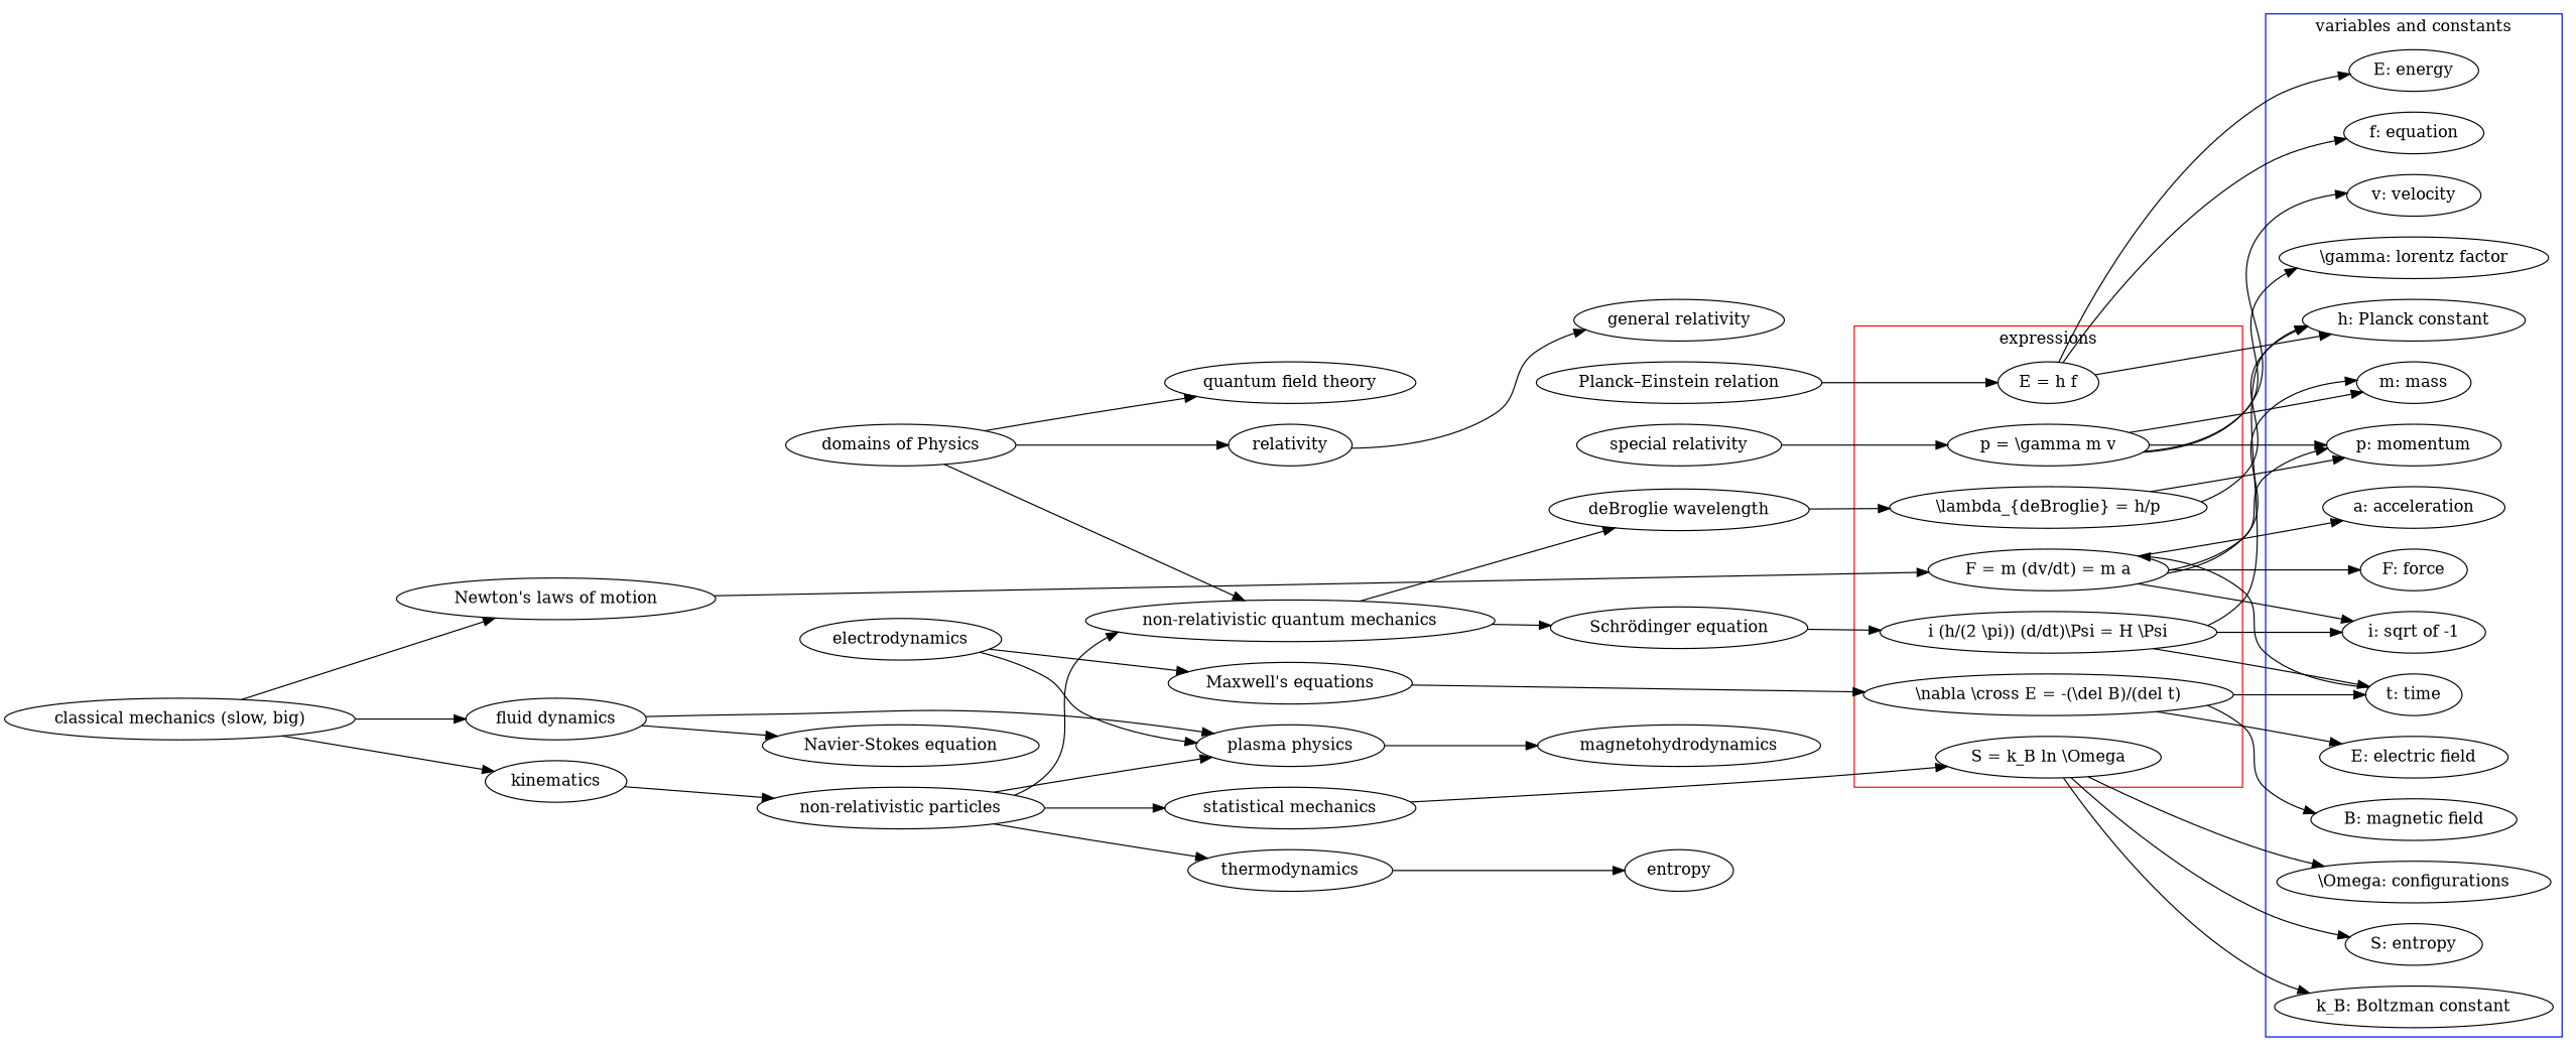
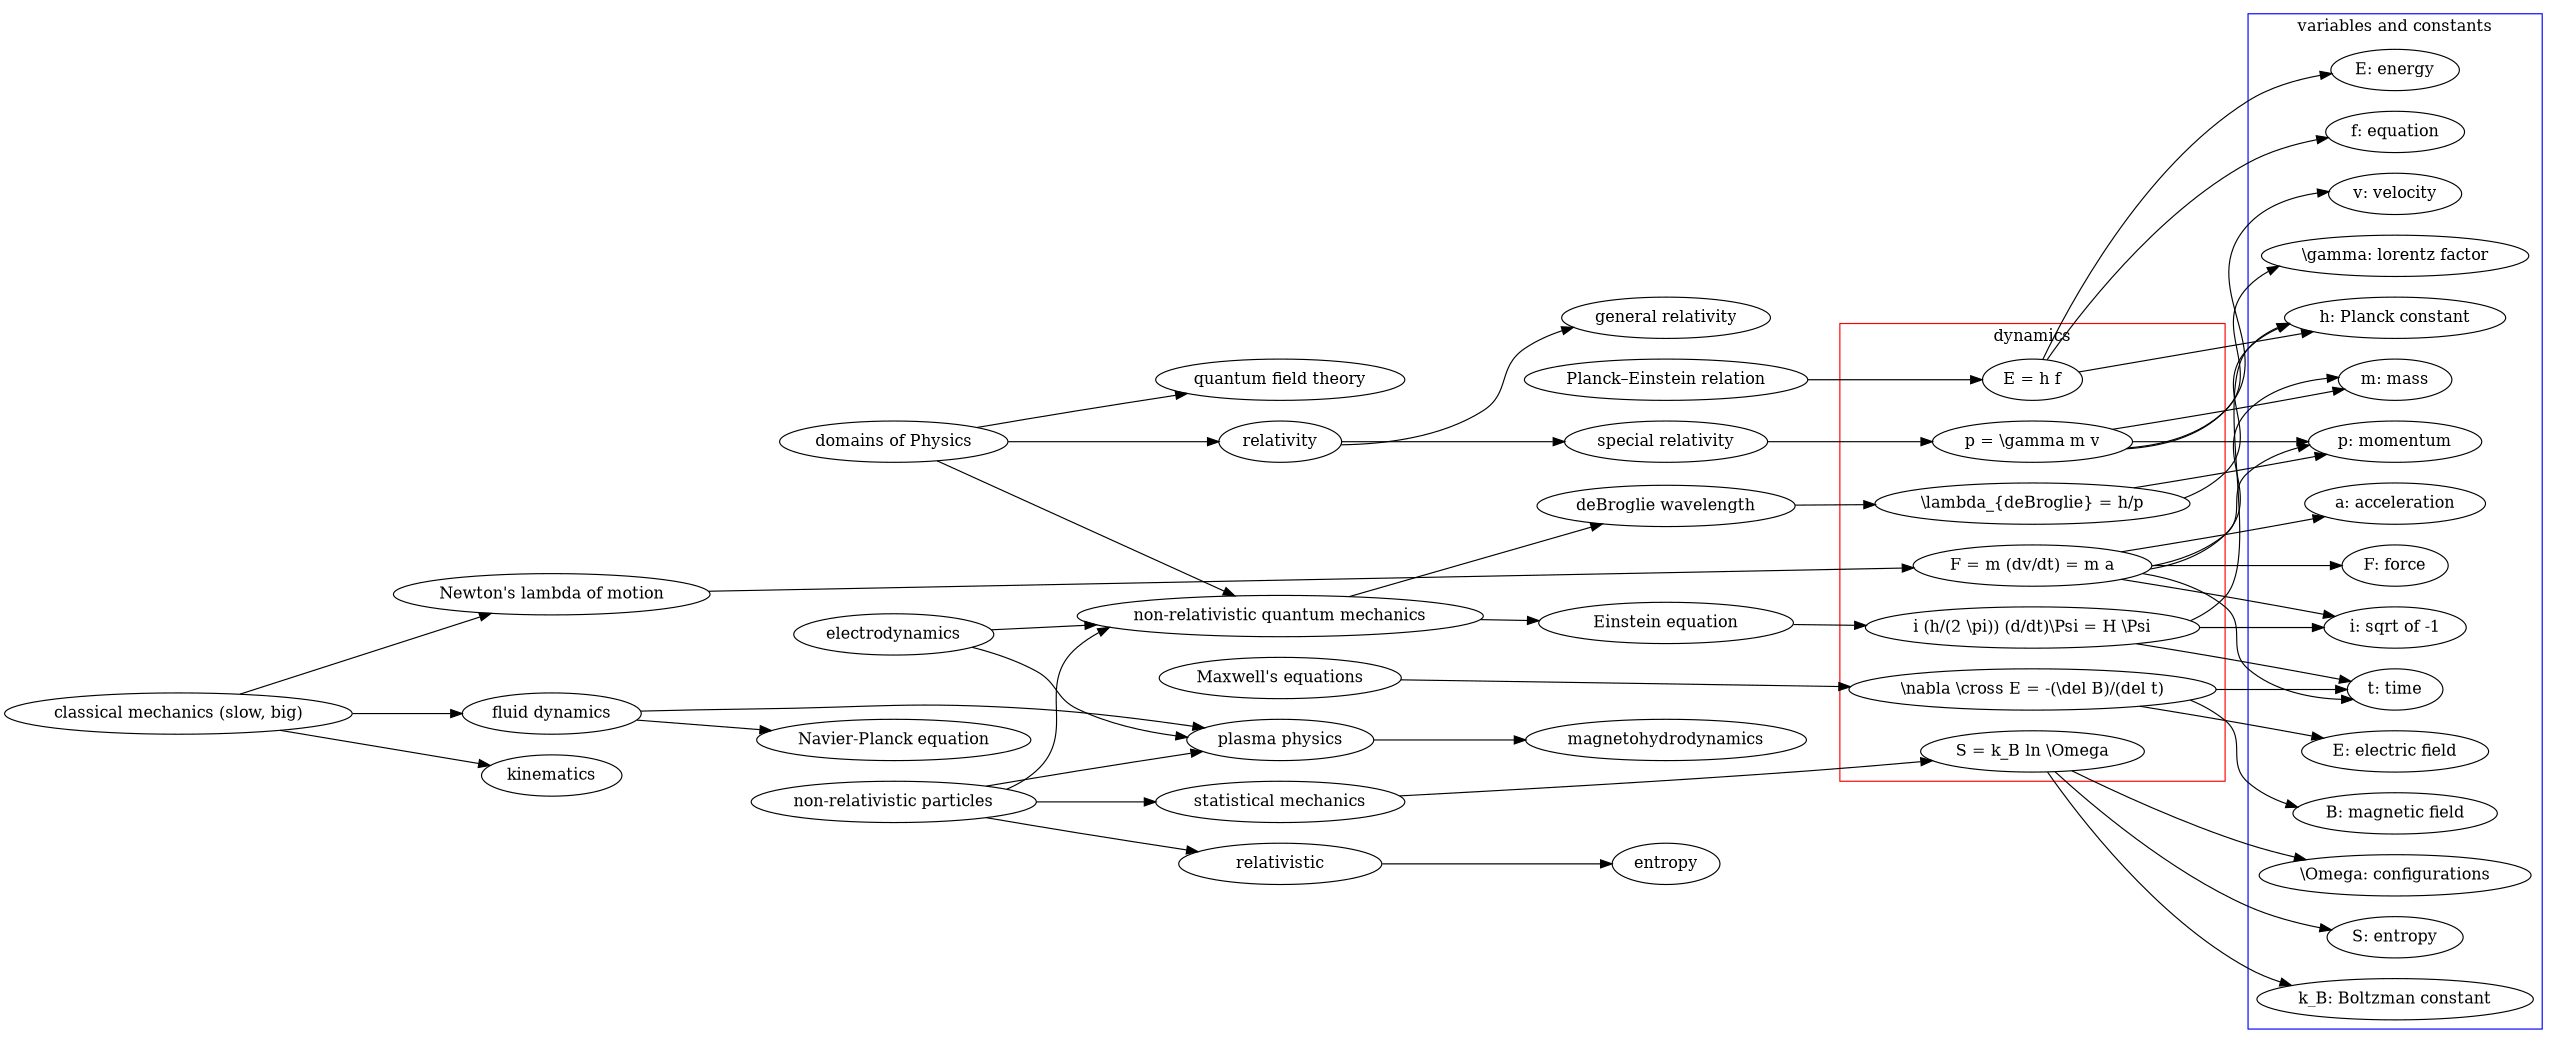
  digraph {
    rankdir=LR
    "t: time"
    "E: energy"
    "p: momentum"
    "F: force"
    "m: mass"
    "\\gamma: lorentz factor"
    "v: velocity"
    "B: magnetic field"
    "E: electric field"
    "h: Planck constant"
    "a: acceleration"
    "i: sqrt of -1"
    n13 [label="f: equation"]
    "S: entropy"
    "k_B: Boltzman constant"
    "\\Omega: configurations"
    "F = m (dv/dt) = m a"
    "p = \\gamma m v"
    "\\nabla \\cross E = -(\\del B)/(del t)"
    "i (h/(2 \\pi)) (d/dt)\\Psi = H \\Psi"
    "E = h f"
    "\\lambda_{deBroglie} = h/p"
    "S = k_B ln \\Omega"
    "domains of Physics"
    "non-relativistic quantum mechanics"
    relativity
    "quantum field theory"
    "classical mechanics (slow, big)"
-   "Newton's laws of motion"
+   "Newton's laws of motion" [label="Newton's lambda of motion"]
    "fluid dynamics"
    kinematics
    "deBroglie wavelength"
-   "Schrödinger equation"
+   "Schrödinger equation" [label="Einstein equation"]
    "special relativity"
    "general relativity"
-   "Navier-Stokes equation"
+   "Navier-Stokes equation" [label="Navier-Planck equation"]
    "plasma physics"
    electrodynamics
    "Maxwell's equations"
    "non-relativistic particles"
    magnetohydrodynamics
    "statistical mechanics"
-   thermodynamics
+   thermodynamics [label=relativistic]
    entropy
    "Planck–Einstein relation"
    subgraph cluster_1 {
      color=blue
      label="variables and constants"
      "t: time"
      "E: energy"
      "p: momentum"
      "F: force"
      "m: mass"
      "\\gamma: lorentz factor"
      "v: velocity"
      "B: magnetic field"
      "E: electric field"
      "h: Planck constant"
      "a: acceleration"
      "i: sqrt of -1"
      n13
      "S: entropy"
      "k_B: Boltzman constant"
      "\\Omega: configurations"
    }
    subgraph cluster_2 {
      color=red
-     label=expressions
+     label=dynamics
      "F = m (dv/dt) = m a"
      "p = \\gamma m v"
      "\\nabla \\cross E = -(\\del B)/(del t)"
      "i (h/(2 \\pi)) (d/dt)\\Psi = H \\Psi"
      "E = h f"
      "\\lambda_{deBroglie} = h/p"
      "S = k_B ln \\Omega"
    }
-   "t: time" -> "F = m (dv/dt) = m a"
+   "F = m (dv/dt) = m a" -> "t: time"
    "F = m (dv/dt) = m a" -> "p: momentum"
    "F = m (dv/dt) = m a" -> "F: force"
    "F = m (dv/dt) = m a" -> "m: mass"
    "F = m (dv/dt) = m a" -> "a: acceleration"
    "F = m (dv/dt) = m a" -> "i: sqrt of -1"
    "p = \\gamma m v" -> "p: momentum"
    "p = \\gamma m v" -> "m: mass"
    "p = \\gamma m v" -> "\\gamma: lorentz factor"
    "p = \\gamma m v" -> "v: velocity"
    "\\nabla \\cross E = -(\\del B)/(del t)" -> "t: time"
    "\\nabla \\cross E = -(\\del B)/(del t)" -> "B: magnetic field"
    "\\nabla \\cross E = -(\\del B)/(del t)" -> "E: electric field"
    "i (h/(2 \\pi)) (d/dt)\\Psi = H \\Psi" -> "t: time"
    "i (h/(2 \\pi)) (d/dt)\\Psi = H \\Psi" -> "h: Planck constant"
    "i (h/(2 \\pi)) (d/dt)\\Psi = H \\Psi" -> "i: sqrt of -1"
    "E = h f" -> "E: energy"
    "E = h f" -> "h: Planck constant"
    "E = h f" -> n13
    "\\lambda_{deBroglie} = h/p" -> "p: momentum"
    "\\lambda_{deBroglie} = h/p" -> "h: Planck constant"
    "S = k_B ln \\Omega" -> "S: entropy"
    "S = k_B ln \\Omega" -> "k_B: Boltzman constant"
    "S = k_B ln \\Omega" -> "\\Omega: configurations"
    "domains of Physics" -> "non-relativistic quantum mechanics"
    "domains of Physics" -> relativity
    "domains of Physics" -> "quantum field theory"
    "non-relativistic quantum mechanics" -> "deBroglie wavelength"
    "non-relativistic quantum mechanics" -> "Schrödinger equation"
+   relativity -> "special relativity"
    relativity -> "general relativity"
    "classical mechanics (slow, big)" -> "Newton's laws of motion"
    "classical mechanics (slow, big)" -> "fluid dynamics"
    "classical mechanics (slow, big)" -> kinematics
    "Newton's laws of motion" -> "F = m (dv/dt) = m a"
    "fluid dynamics" -> "Navier-Stokes equation"
    "fluid dynamics" -> "plasma physics"
-   kinematics -> "non-relativistic particles"
    "deBroglie wavelength" -> "\\lambda_{deBroglie} = h/p"
    "Schrödinger equation" -> "i (h/(2 \\pi)) (d/dt)\\Psi = H \\Psi"
    "special relativity" -> "p = \\gamma m v"
    "plasma physics" -> magnetohydrodynamics
    electrodynamics -> "plasma physics"
-   electrodynamics -> "Maxwell's equations"
+   electrodynamics -> "non-relativistic quantum mechanics"
    "Maxwell's equations" -> "\\nabla \\cross E = -(\\del B)/(del t)"
    "non-relativistic particles" -> "non-relativistic quantum mechanics"
    "non-relativistic particles" -> "plasma physics"
    "non-relativistic particles" -> "statistical mechanics"
    "non-relativistic particles" -> thermodynamics
    "statistical mechanics" -> "S = k_B ln \\Omega"
    thermodynamics -> entropy
    "Planck–Einstein relation" -> "E = h f"
  }
